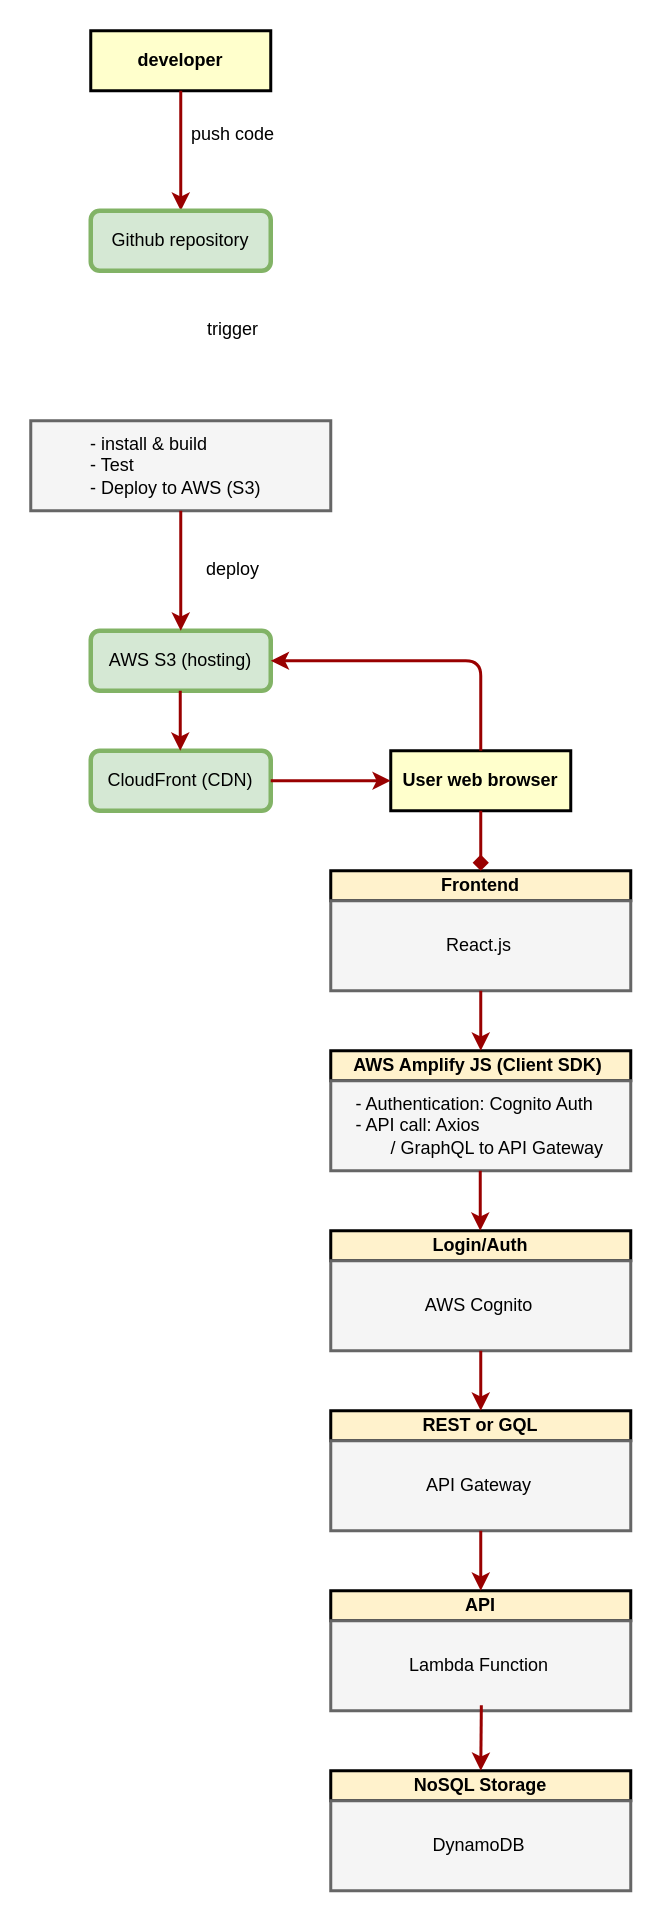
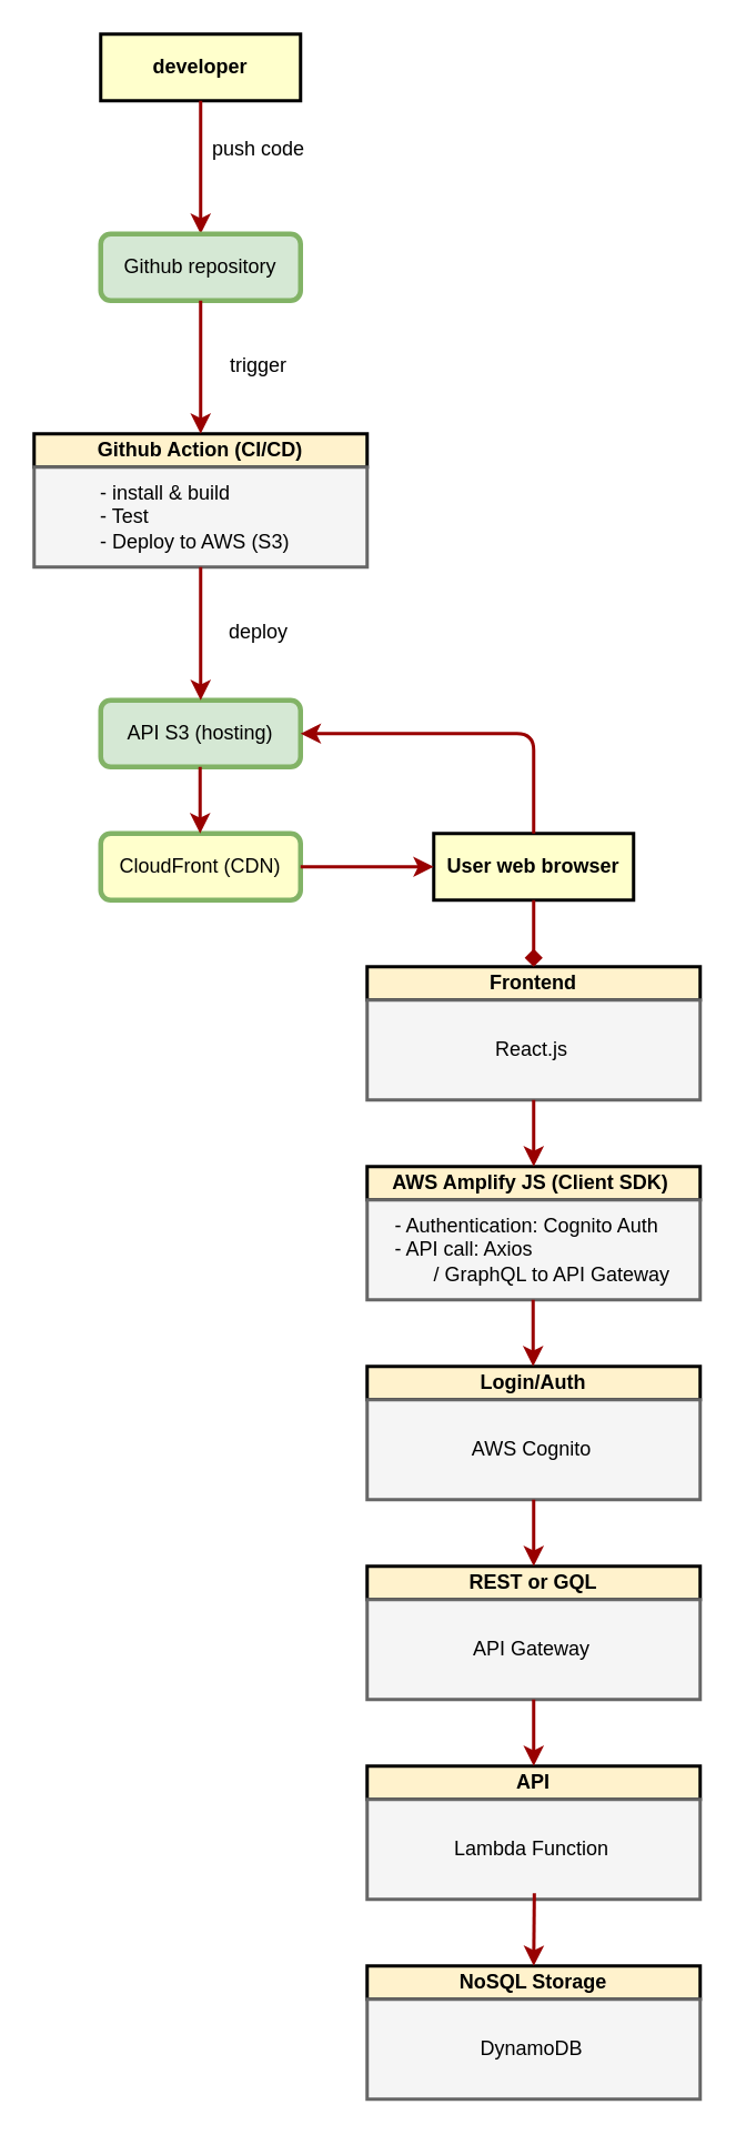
  <mxCell id="0" />
  <mxCell id="1" parent="0" />
  <mxCell id="2" value="" style="group;align=left;" vertex="1" connectable="0" parent="1"><mxGeometry x="220" y="700" width="200" height="80" as="geometry" /></mxCell>
  <mxCell id="3" value="AWS Amplify JS (Client SDK) " style="whiteSpace=wrap;align=center;verticalAlign=middle;fontStyle=1;strokeWidth=2;fillColor=#fff2cc;strokeColor=#000000;" vertex="1" parent="2"><mxGeometry width="200" height="20" as="geometry" /></mxCell>
  <mxCell id="4" value="" style="whiteSpace=wrap;align=center;verticalAlign=middle;fontStyle=1;strokeWidth=2;fillColor=#f5f5f5;fontColor=#333333;strokeColor=#666666;" vertex="1" parent="2"><mxGeometry y="20" width="200" height="60" as="geometry" /></mxCell>
  <mxCell id="5" value="&lt;div style=&quot;&quot;&gt;&lt;p class=&quot;p1&quot;&gt;- Authentication: Cognito Auth&lt;br&gt;&lt;span style=&quot;background-color: transparent; color: light-dark(rgb(0, 0, 0), rgb(255, 255, 255));&quot;&gt;- API call: Axios &lt;br&gt;&amp;nbsp; &amp;nbsp; &amp;nbsp; &amp;nbsp;/ GraphQL to API Gateway&lt;/span&gt;&lt;/p&gt;&lt;/div&gt;" style="text;whiteSpace=wrap;html=1;labelBackgroundColor=none;verticalAlign=middle;strokeWidth=2;align=left;" vertex="1" parent="2"><mxGeometry x="15" y="25" width="170" height="50" as="geometry" /></mxCell>
  <mxCell id="6" value="developer" style="whiteSpace=wrap;align=center;verticalAlign=middle;fontStyle=1;strokeWidth=2;fillColor=#FFFFCC" parent="1" vertex="1"><mxGeometry x="60" y="20" width="120" height="40" as="geometry" /></mxCell>
  <mxCell id="7" value="" style="edgeStyle=none;noEdgeStyle=1;strokeColor=#990000;strokeWidth=2;entryX=0.5;entryY=0;entryDx=0;entryDy=0;" parent="1" source="6" target="9" edge="1"><mxGeometry width="100" height="100" relative="1" as="geometry"><mxPoint x="140" y="130" as="sourcePoint" /><mxPoint x="151" y="176" as="targetPoint" /></mxGeometry></mxCell>
  <mxCell id="8" value="push code" style="text;spacingTop=-5;align=center" parent="1" vertex="1"><mxGeometry x="140" y="80" width="30" height="20" as="geometry" /></mxCell>
  <mxCell id="9" value="Github repository" style="rounded=1;whiteSpace=wrap;html=1;fillColor=#d5e8d4;strokeColor=#82b366;strokeWidth=3;" vertex="1" parent="1"><mxGeometry x="60" y="140" width="120" height="40" as="geometry" /></mxCell>
  <mxCell id="10" value="" style="group" vertex="1" connectable="0" parent="1"><mxGeometry x="20" y="260" width="200" height="80" as="geometry" /></mxCell>
+ <mxCell id="11" value="Github Action (CI/CD)" style="whiteSpace=wrap;align=center;verticalAlign=middle;fontStyle=1;strokeWidth=2;fillColor=#fff2cc;strokeColor=#000000;" vertex="1" parent="10"><mxGeometry width="200" height="20" as="geometry" /></mxCell>
  <mxCell id="12" value="" style="whiteSpace=wrap;align=center;verticalAlign=middle;fontStyle=1;strokeWidth=2;fillColor=#f5f5f5;fontColor=#333333;strokeColor=#666666;" vertex="1" parent="10"><mxGeometry y="20" width="200" height="60" as="geometry" /></mxCell>
  <mxCell id="13" value="&lt;span style=&quot;color: rgb(0, 0, 0); font-family: Helvetica; font-size: 12px; font-style: normal; font-variant-ligatures: normal; font-variant-caps: normal; letter-spacing: normal; orphans: 2; text-align: center; text-indent: 0px; text-transform: none; widows: 2; word-spacing: 0px; -webkit-text-stroke-width: 0px; white-space: normal; text-decoration-thickness: initial; text-decoration-style: initial; text-decoration-color: initial; float: none; display: inline !important;&quot;&gt;- install &amp;amp; build&lt;/span&gt;&lt;br style=&quot;forced-color-adjust: none; padding: 0px; margin: 0px; color: rgb(0, 0, 0); font-family: Helvetica; font-size: 12px; font-style: normal; font-variant-ligatures: normal; font-variant-caps: normal; letter-spacing: normal; orphans: 2; text-align: center; text-indent: 0px; text-transform: none; widows: 2; word-spacing: 0px; -webkit-text-stroke-width: 0px; white-space: normal; text-decoration-thickness: initial; text-decoration-style: initial; text-decoration-color: initial;&quot;&gt;&lt;span style=&quot;color: rgb(0, 0, 0); font-family: Helvetica; font-size: 12px; font-style: normal; font-variant-ligatures: normal; font-variant-caps: normal; letter-spacing: normal; orphans: 2; text-align: center; text-indent: 0px; text-transform: none; widows: 2; word-spacing: 0px; -webkit-text-stroke-width: 0px; white-space: normal; text-decoration-thickness: initial; text-decoration-style: initial; text-decoration-color: initial; float: none; display: inline !important;&quot;&gt;- Test&lt;/span&gt;&lt;br style=&quot;forced-color-adjust: none; padding: 0px; margin: 0px; color: rgb(0, 0, 0); font-family: Helvetica; font-size: 12px; font-style: normal; font-variant-ligatures: normal; font-variant-caps: normal; letter-spacing: normal; orphans: 2; text-align: center; text-indent: 0px; text-transform: none; widows: 2; word-spacing: 0px; -webkit-text-stroke-width: 0px; white-space: normal; text-decoration-thickness: initial; text-decoration-style: initial; text-decoration-color: initial;&quot;&gt;&lt;span style=&quot;color: rgb(0, 0, 0); font-family: Helvetica; font-size: 12px; font-style: normal; font-variant-ligatures: normal; font-variant-caps: normal; letter-spacing: normal; orphans: 2; text-align: center; text-indent: 0px; text-transform: none; widows: 2; word-spacing: 0px; -webkit-text-stroke-width: 0px; white-space: normal; text-decoration-thickness: initial; text-decoration-style: initial; text-decoration-color: initial; float: none; display: inline !important;&quot;&gt;- Deploy to AWS (S3)&lt;/span&gt;" style="text;whiteSpace=wrap;html=1;labelBackgroundColor=none;verticalAlign=middle;strokeWidth=2;fontStyle=0" vertex="1" parent="10"><mxGeometry x="38" y="25" width="122" height="50" as="geometry" /></mxCell>
- <mxCell id="15" value="AWS S3 (hosting)" style="rounded=1;whiteSpace=wrap;html=1;fillColor=#d5e8d4;strokeColor=#82b366;strokeWidth=3;" vertex="1" parent="1"><mxGeometry x="60" y="420" width="120" height="40" as="geometry" /></mxCell>
+ <mxCell id="14" value="" style="edgeStyle=none;noEdgeStyle=1;strokeColor=#990000;strokeWidth=2;exitX=0.5;exitY=1;exitDx=0;exitDy=0;" edge="1" parent="1" source="9" target="11"><mxGeometry width="100" height="100" relative="1" as="geometry"><mxPoint x="180" y="220" as="sourcePoint" /><mxPoint x="119.75" y="260" as="targetPoint" /></mxGeometry></mxCell>
+ <mxCell id="15" value="API S3 (hosting)" style="rounded=1;whiteSpace=wrap;html=1;fillColor=#d5e8d4;strokeColor=#82b366;strokeWidth=3;" vertex="1" parent="1"><mxGeometry x="60" y="420" width="120" height="40" as="geometry" /></mxCell>
  <mxCell id="16" value="" style="edgeStyle=none;noEdgeStyle=1;strokeColor=#990000;strokeWidth=2;exitX=0.5;exitY=1;exitDx=0;exitDy=0;" edge="1" parent="1" source="12" target="15"><mxGeometry width="100" height="100" relative="1" as="geometry"><mxPoint x="119.67" y="340" as="sourcePoint" /><mxPoint x="119.67" y="420" as="targetPoint" /></mxGeometry></mxCell>
- <mxCell id="17" value="CloudFront (CDN)" style="rounded=1;whiteSpace=wrap;html=1;fillColor=#d5e8d4;strokeColor=#82b366;strokeWidth=3;" vertex="1" parent="1"><mxGeometry x="60" y="500" width="120" height="40" as="geometry" /></mxCell>
+ <mxCell id="17" value="CloudFront (CDN)" style="rounded=1;whiteSpace=wrap;html=1;fillColor=#ffffcc;strokeColor=#82b366;strokeWidth=3;" vertex="1" parent="1"><mxGeometry x="60" y="500" width="120" height="40" as="geometry" /></mxCell>
  <mxCell id="18" value="" style="group;align=center;" vertex="1" connectable="0" parent="1"><mxGeometry x="220" y="580" width="200" height="80" as="geometry" /></mxCell>
  <mxCell id="19" value="Frontend" style="whiteSpace=wrap;align=center;verticalAlign=middle;fontStyle=1;strokeWidth=2;fillColor=#fff2cc;strokeColor=#000000;" vertex="1" parent="18"><mxGeometry width="200" height="20" as="geometry" /></mxCell>
  <mxCell id="20" value="" style="whiteSpace=wrap;align=center;verticalAlign=middle;fontStyle=1;strokeWidth=2;fillColor=#f5f5f5;fontColor=#333333;strokeColor=#666666;" vertex="1" parent="18"><mxGeometry y="20" width="200" height="60" as="geometry" /></mxCell>
  <mxCell id="21" value="&lt;div style=&quot;&quot;&gt;&lt;span style=&quot;background-color: transparent; color: light-dark(rgb(0, 0, 0), rgb(255, 255, 255));&quot;&gt;React.js&lt;/span&gt;&lt;/div&gt;" style="text;whiteSpace=wrap;html=1;labelBackgroundColor=none;verticalAlign=middle;strokeWidth=2;align=center;" vertex="1" parent="18"><mxGeometry x="38" y="25" width="122" height="50" as="geometry" /></mxCell>
  <mxCell id="22" value="" style="group;align=center;" vertex="1" connectable="0" parent="1"><mxGeometry x="220" y="820" width="200" height="80" as="geometry" /></mxCell>
  <mxCell id="23" value="Login/Auth" style="whiteSpace=wrap;align=center;verticalAlign=middle;fontStyle=1;strokeWidth=2;fillColor=#fff2cc;strokeColor=#000000;" vertex="1" parent="22"><mxGeometry width="200" height="20" as="geometry" /></mxCell>
  <mxCell id="24" value="" style="whiteSpace=wrap;align=center;verticalAlign=middle;fontStyle=1;strokeWidth=2;fillColor=#f5f5f5;fontColor=#333333;strokeColor=#666666;" vertex="1" parent="22"><mxGeometry y="20" width="200" height="60" as="geometry" /></mxCell>
  <mxCell id="25" value="&lt;div style=&quot;&quot;&gt;&lt;span&gt;AWS Cognito&lt;/span&gt;&lt;/div&gt;" style="text;whiteSpace=wrap;html=1;labelBackgroundColor=none;verticalAlign=middle;strokeWidth=2;align=center;fontStyle=0" vertex="1" parent="22"><mxGeometry x="38" y="25" width="122" height="50" as="geometry" /></mxCell>
  <mxCell id="26" value="" style="group;align=center;" vertex="1" connectable="0" parent="1"><mxGeometry x="220" y="940" width="200" height="80" as="geometry" /></mxCell>
  <mxCell id="27" value="REST or GQL" style="whiteSpace=wrap;align=center;verticalAlign=middle;fontStyle=1;strokeWidth=2;fillColor=#fff2cc;strokeColor=#000000;" vertex="1" parent="26"><mxGeometry width="200" height="20" as="geometry" /></mxCell>
  <mxCell id="28" value="" style="whiteSpace=wrap;align=center;verticalAlign=middle;fontStyle=1;strokeWidth=2;fillColor=#f5f5f5;fontColor=#333333;strokeColor=#666666;" vertex="1" parent="26"><mxGeometry y="20" width="200" height="60" as="geometry" /></mxCell>
  <mxCell id="29" value="&lt;div style=&quot;&quot;&gt;&lt;span style=&quot;background-color: transparent; color: light-dark(rgb(0, 0, 0), rgb(255, 255, 255));&quot;&gt;API Gateway&lt;/span&gt;&lt;/div&gt;" style="text;whiteSpace=wrap;html=1;labelBackgroundColor=none;verticalAlign=middle;strokeWidth=2;align=center;" vertex="1" parent="26"><mxGeometry x="38" y="25" width="122" height="50" as="geometry" /></mxCell>
  <mxCell id="30" value="" style="group;align=center;" vertex="1" connectable="0" parent="1"><mxGeometry x="220" y="1060" width="200" height="80" as="geometry" /></mxCell>
  <mxCell id="31" value="API" style="whiteSpace=wrap;align=center;verticalAlign=middle;fontStyle=1;strokeWidth=2;fillColor=#fff2cc;strokeColor=#000000;" vertex="1" parent="30"><mxGeometry width="200" height="20" as="geometry" /></mxCell>
  <mxCell id="32" value="" style="whiteSpace=wrap;align=center;verticalAlign=middle;fontStyle=1;strokeWidth=2;fillColor=#f5f5f5;fontColor=#333333;strokeColor=#666666;" vertex="1" parent="30"><mxGeometry y="20" width="200" height="60" as="geometry" /></mxCell>
  <mxCell id="33" value="&lt;div style=&quot;&quot;&gt;&lt;span style=&quot;background-color: transparent; color: light-dark(rgb(0, 0, 0), rgb(255, 255, 255));&quot;&gt;Lambda Function&lt;/span&gt;&lt;/div&gt;" style="text;whiteSpace=wrap;html=1;labelBackgroundColor=none;verticalAlign=middle;strokeWidth=2;align=center;" vertex="1" parent="30"><mxGeometry x="38" y="25" width="122" height="50" as="geometry" /></mxCell>
  <mxCell id="34" value="" style="group;align=center;" vertex="1" connectable="0" parent="1"><mxGeometry x="220" y="1180" width="200" height="80" as="geometry" /></mxCell>
  <mxCell id="35" value="NoSQL Storage" style="whiteSpace=wrap;align=center;verticalAlign=middle;fontStyle=1;strokeWidth=2;fillColor=#fff2cc;strokeColor=#000000;" vertex="1" parent="34"><mxGeometry width="200" height="20" as="geometry" /></mxCell>
  <mxCell id="36" value="" style="whiteSpace=wrap;align=center;verticalAlign=middle;fontStyle=1;strokeWidth=2;fillColor=#f5f5f5;fontColor=#333333;strokeColor=#666666;" vertex="1" parent="34"><mxGeometry y="20" width="200" height="60" as="geometry" /></mxCell>
  <mxCell id="37" value="&lt;div style=&quot;&quot;&gt;&lt;span style=&quot;background-color: transparent; color: light-dark(rgb(0, 0, 0), rgb(255, 255, 255));&quot;&gt;DynamoDB&lt;/span&gt;&lt;/div&gt;" style="text;whiteSpace=wrap;html=1;labelBackgroundColor=none;verticalAlign=middle;strokeWidth=2;align=center;" vertex="1" parent="34"><mxGeometry x="38" y="25" width="122" height="50" as="geometry" /></mxCell>
  <mxCell id="38" value="User web browser" style="whiteSpace=wrap;align=center;verticalAlign=middle;fontStyle=1;strokeWidth=2;fillColor=#FFFFCC" vertex="1" parent="1"><mxGeometry x="260" y="500" width="120" height="40" as="geometry" /></mxCell>
  <mxCell id="39" value="" style="edgeStyle=none;noEdgeStyle=1;strokeColor=#990000;strokeWidth=2;" edge="1" parent="1"><mxGeometry width="100" height="100" relative="1" as="geometry"><mxPoint x="119.67" y="460" as="sourcePoint" /><mxPoint x="119.67" y="500" as="targetPoint" /></mxGeometry></mxCell>
  <mxCell id="40" value="" style="edgeStyle=none;noEdgeStyle=1;strokeColor=#990000;strokeWidth=2;exitX=0.5;exitY=1;exitDx=0;exitDy=0;entryX=0.5;entryY=0;entryDx=0;entryDy=0;endArrow=diamond;" edge="1" parent="1" source="38" target="19"><mxGeometry width="100" height="100" relative="1" as="geometry"><mxPoint x="319.67" y="540" as="sourcePoint" /><mxPoint x="319.67" y="580" as="targetPoint" /></mxGeometry></mxCell>
  <mxCell id="41" value="" style="edgeStyle=none;noEdgeStyle=1;strokeColor=#990000;strokeWidth=2;exitX=0.5;exitY=1;exitDx=0;exitDy=0;entryX=0.5;entryY=0;entryDx=0;entryDy=0;" edge="1" parent="1" source="20" target="3"><mxGeometry width="100" height="100" relative="1" as="geometry"><mxPoint x="319.67" y="660" as="sourcePoint" /><mxPoint x="319.67" y="700" as="targetPoint" /></mxGeometry></mxCell>
  <mxCell id="42" value="" style="edgeStyle=none;noEdgeStyle=1;strokeColor=#990000;strokeWidth=2;" edge="1" parent="1"><mxGeometry width="100" height="100" relative="1" as="geometry"><mxPoint x="319.67" y="780" as="sourcePoint" /><mxPoint x="319.67" y="820" as="targetPoint" /></mxGeometry></mxCell>
  <mxCell id="43" value="" style="edgeStyle=none;noEdgeStyle=1;strokeColor=#990000;strokeWidth=2;entryX=0.5;entryY=0;entryDx=0;entryDy=0;" edge="1" parent="1" source="24" target="27"><mxGeometry width="100" height="100" relative="1" as="geometry"><mxPoint x="319.67" y="900" as="sourcePoint" /><mxPoint x="319.67" y="940" as="targetPoint" /></mxGeometry></mxCell>
  <mxCell id="44" value="" style="edgeStyle=none;noEdgeStyle=1;strokeColor=#990000;strokeWidth=2;exitX=0.5;exitY=1;exitDx=0;exitDy=0;entryX=0.5;entryY=0;entryDx=0;entryDy=0;" edge="1" parent="1" source="28" target="31"><mxGeometry width="100" height="100" relative="1" as="geometry"><mxPoint x="319.67" y="1020" as="sourcePoint" /><mxPoint x="319.67" y="1060" as="targetPoint" /></mxGeometry></mxCell>
  <mxCell id="45" value="" style="edgeStyle=none;noEdgeStyle=1;strokeColor=#990000;strokeWidth=2;exitX=0.502;exitY=0.939;exitDx=0;exitDy=0;exitPerimeter=0;entryX=0.5;entryY=0;entryDx=0;entryDy=0;" edge="1" parent="1" source="32" target="35"><mxGeometry width="100" height="100" relative="1" as="geometry"><mxPoint x="319.67" y="1140" as="sourcePoint" /><mxPoint x="319.67" y="1180" as="targetPoint" /></mxGeometry></mxCell>
  <mxCell id="46" value="" style="edgeStyle=none;noEdgeStyle=1;strokeColor=#990000;strokeWidth=2;exitX=1;exitY=0.5;exitDx=0;exitDy=0;entryX=0;entryY=0.5;entryDx=0;entryDy=0;" edge="1" parent="1" source="17" target="38"><mxGeometry width="100" height="100" relative="1" as="geometry"><mxPoint x="130" y="650" as="sourcePoint" /><mxPoint x="349.67" y="970" as="targetPoint" /></mxGeometry></mxCell>
  <mxCell id="47" value="" style="edgeStyle=none;noEdgeStyle=1;strokeColor=#990000;strokeWidth=2;exitX=0.5;exitY=0;exitDx=0;exitDy=0;entryX=1;entryY=0.5;entryDx=0;entryDy=0;" edge="1" parent="1" source="38" target="15"><mxGeometry width="100" height="100" relative="1" as="geometry"><mxPoint x="180" y="360" as="sourcePoint" /><mxPoint x="180" y="440" as="targetPoint" /><Array as="points"><mxPoint x="320" y="440" /></Array></mxGeometry></mxCell>
  <mxCell id="48" value="trigger" style="text;spacingTop=-5;align=center" vertex="1" parent="1"><mxGeometry x="140" y="210" width="30" height="20" as="geometry" /></mxCell>
  <mxCell id="49" value="deploy" style="text;spacingTop=-5;align=center" vertex="1" parent="1"><mxGeometry x="140" y="370" width="30" height="20" as="geometry" /></mxCell>
